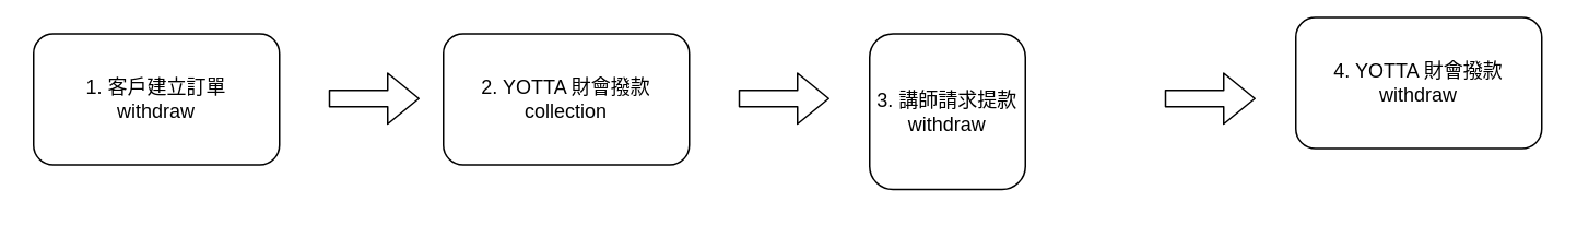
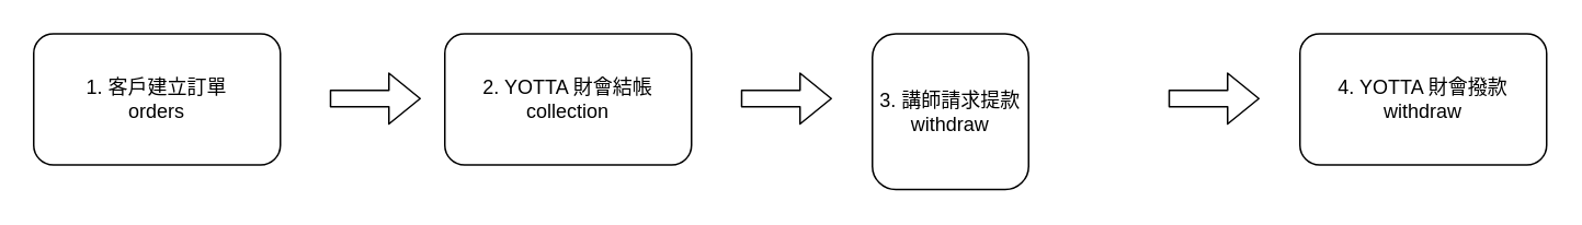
  <mxCell id="0" />
  <mxCell id="1" parent="0" />
- <mxCell id="2" value="1. 客戶建立訂單&lt;br&gt;withdraw" style="rounded=1;whiteSpace=wrap;html=1;" vertex="1" parent="1"><mxGeometry x="20" y="20" width="150" height="80" as="geometry" /></mxCell>
- <mxCell id="3" value="2. YOTTA 財會撥款&lt;br&gt;collection" style="rounded=1;whiteSpace=wrap;html=1;" vertex="1" parent="1"><mxGeometry x="270" y="20" width="150" height="80" as="geometry" /></mxCell>
+ <mxCell id="2" value="1. 客戶建立訂單&lt;br&gt;orders" style="rounded=1;whiteSpace=wrap;html=1;" vertex="1" parent="1"><mxGeometry x="20" y="20" width="150" height="80" as="geometry" /></mxCell>
+ <mxCell id="3" value="2. YOTTA 財會結帳&lt;br&gt;collection" style="rounded=1;whiteSpace=wrap;html=1;" vertex="1" parent="1"><mxGeometry x="270" y="20" width="150" height="80" as="geometry" /></mxCell>
  <mxCell id="4" value="3. 講師請求提款&lt;br&gt;withdraw" style="rounded=1;whiteSpace=wrap;html=1;" vertex="1" parent="1"><mxGeometry x="530" y="20" width="95" height="95" as="geometry" /></mxCell>
- <mxCell id="5" value="4. YOTTA 財會撥款&lt;br&gt;withdraw" style="rounded=1;whiteSpace=wrap;html=1;" vertex="1" parent="1"><mxGeometry x="790" y="10" width="150" height="80" as="geometry" /></mxCell>
+ <mxCell id="5" value="4. YOTTA 財會撥款&lt;br&gt;withdraw" style="rounded=1;whiteSpace=wrap;html=1;" vertex="1" parent="1"><mxGeometry x="790" y="20" width="150" height="80" as="geometry" /></mxCell>
  <mxCell id="6" value="" style="shape=flexArrow;endArrow=classic;html=1;" edge="1" parent="1"><mxGeometry width="50" height="50" relative="1" as="geometry"><mxPoint x="200" y="59.5" as="sourcePoint" /><mxPoint x="255.5" y="59.5" as="targetPoint" /></mxGeometry></mxCell>
  <mxCell id="7" value="" style="shape=flexArrow;endArrow=classic;html=1;" edge="1" parent="1"><mxGeometry width="50" height="50" relative="1" as="geometry"><mxPoint x="450" y="59.5" as="sourcePoint" /><mxPoint x="505.5" y="59.5" as="targetPoint" /></mxGeometry></mxCell>
  <mxCell id="8" value="" style="shape=flexArrow;endArrow=classic;html=1;" edge="1" parent="1"><mxGeometry width="50" height="50" relative="1" as="geometry"><mxPoint x="710" y="59.5" as="sourcePoint" /><mxPoint x="765.5" y="59.5" as="targetPoint" /></mxGeometry></mxCell>
